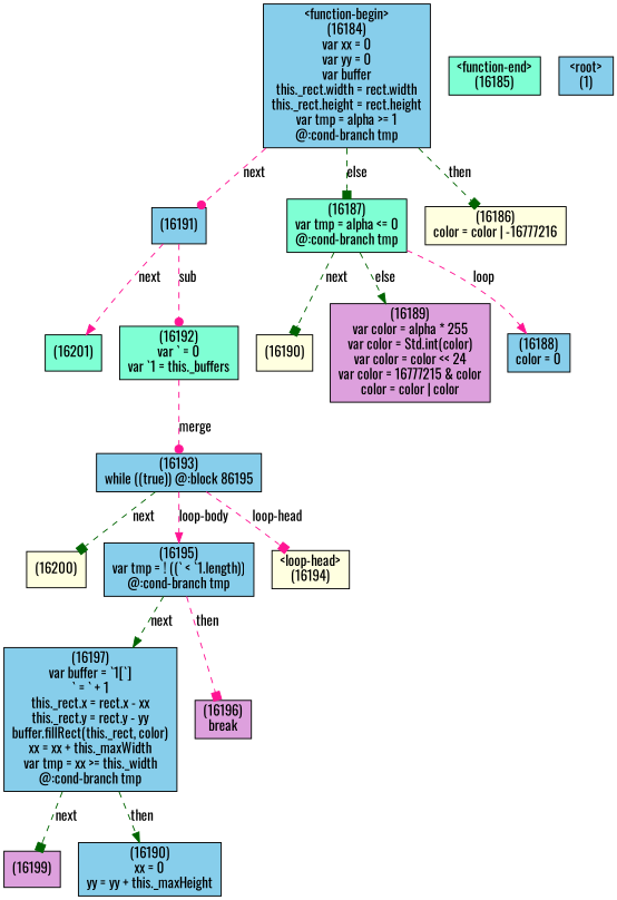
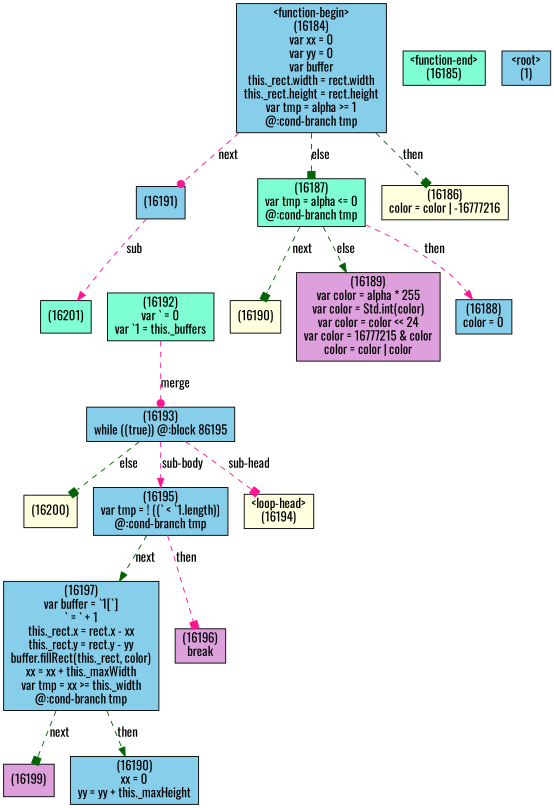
  digraph {
    fontname=Oswald
    node [fillcolor=skyblue fontname=Oswald shape=box style=filled]
    edge [arrowhead=box color=darkgreen fontname=Oswald style=dashed]
    n1 [fillcolor=aquamarine label="(16201)"]
    n2 [fillcolor=lightyellow label="(16200)"]
    n3 [fillcolor=plum label="(16199)"]
    n4 [label="(16190)\nxx = 0\nyy = yy + this._maxHeight"]
    n5 [label="(16197)\nvar buffer = `1[`]\n` = ` + 1\nthis._rect.x = rect.x - xx\nthis._rect.y = rect.y - yy\nbuffer.fillRect(this._rect, color)\nxx = xx + this._maxWidth\nvar tmp = xx >= this._width\n@:cond-branch tmp"]
    n6 [fillcolor=plum label="(16196)\nbreak"]
    n7 [label="(16195)\nvar tmp = ! ((` < `1.length))\n@:cond-branch tmp"]
    n8 [fillcolor=lightyellow label="<loop-head>\n(16194)"]
    n9 [label="(16193)\nwhile ((true)) @:block 86195"]
    n10 [fillcolor=aquamarine label="(16192)\nvar ` = 0\nvar `1 = this._buffers"]
    n11 [label="(16191)"]
    n12 [fillcolor=lightyellow label="(16190)"]
    n13 [fillcolor=plum label="(16189)\nvar color = alpha * 255\nvar color = Std.int(color)\nvar color = color << 24\nvar color = 16777215 & color\ncolor = color | color"]
    n14 [label="(16188)\ncolor = 0"]
    n15 [fillcolor=aquamarine label="(16187)\nvar tmp = alpha <= 0\n@:cond-branch tmp"]
    n16 [fillcolor=lightyellow label="(16186)\ncolor = color | -16777216"]
    n17 [fillcolor=aquamarine label="<function-end>\n(16185)"]
    n18 [label="<function-begin>\n(16184)\nvar xx = 0\nvar yy = 0\nvar buffer\nthis._rect.width = rect.width\nthis._rect.height = rect.height\nvar tmp = alpha >= 1\n@:cond-branch tmp"]
    n19 [label="<root>\n(1)"]
    n5 -> n3 [label=next]
    n5 -> n4 [arrowhead=normal label=then]
    n7 -> n5 [arrowhead=normal label=next]
    n7 -> n6 [color=deeppink label=then]
-   n9 -> n2 [label=next]
-   n9 -> n7 [arrowhead=normal color=deeppink label="loop-body"]
-   n9 -> n8 [color=deeppink label="loop-head"]
+   n9 -> n2 [label=else]
+   n9 -> n7 [arrowhead=normal color=deeppink label="sub-body"]
+   n9 -> n8 [color=deeppink label="sub-head"]
    n10 -> n9 [arrowhead=dot color=deeppink label=merge]
-   n11 -> n1 [arrowhead=normal color=deeppink label=next]
-   n11 -> n10 [arrowhead=dot color=deeppink label=sub]
+   n11 -> n1 [arrowhead=normal color=deeppink label=sub]
    n15 -> n12 [label=next]
    n15 -> n13 [arrowhead=normal label=else]
-   n15 -> n14 [arrowhead=normal color=deeppink label=loop]
+   n15 -> n14 [arrowhead=normal color=deeppink label=then]
    n18 -> n11 [arrowhead=dot color=deeppink label=next]
    n18 -> n15 [label=else]
    n18 -> n16 [label=then]
  }
